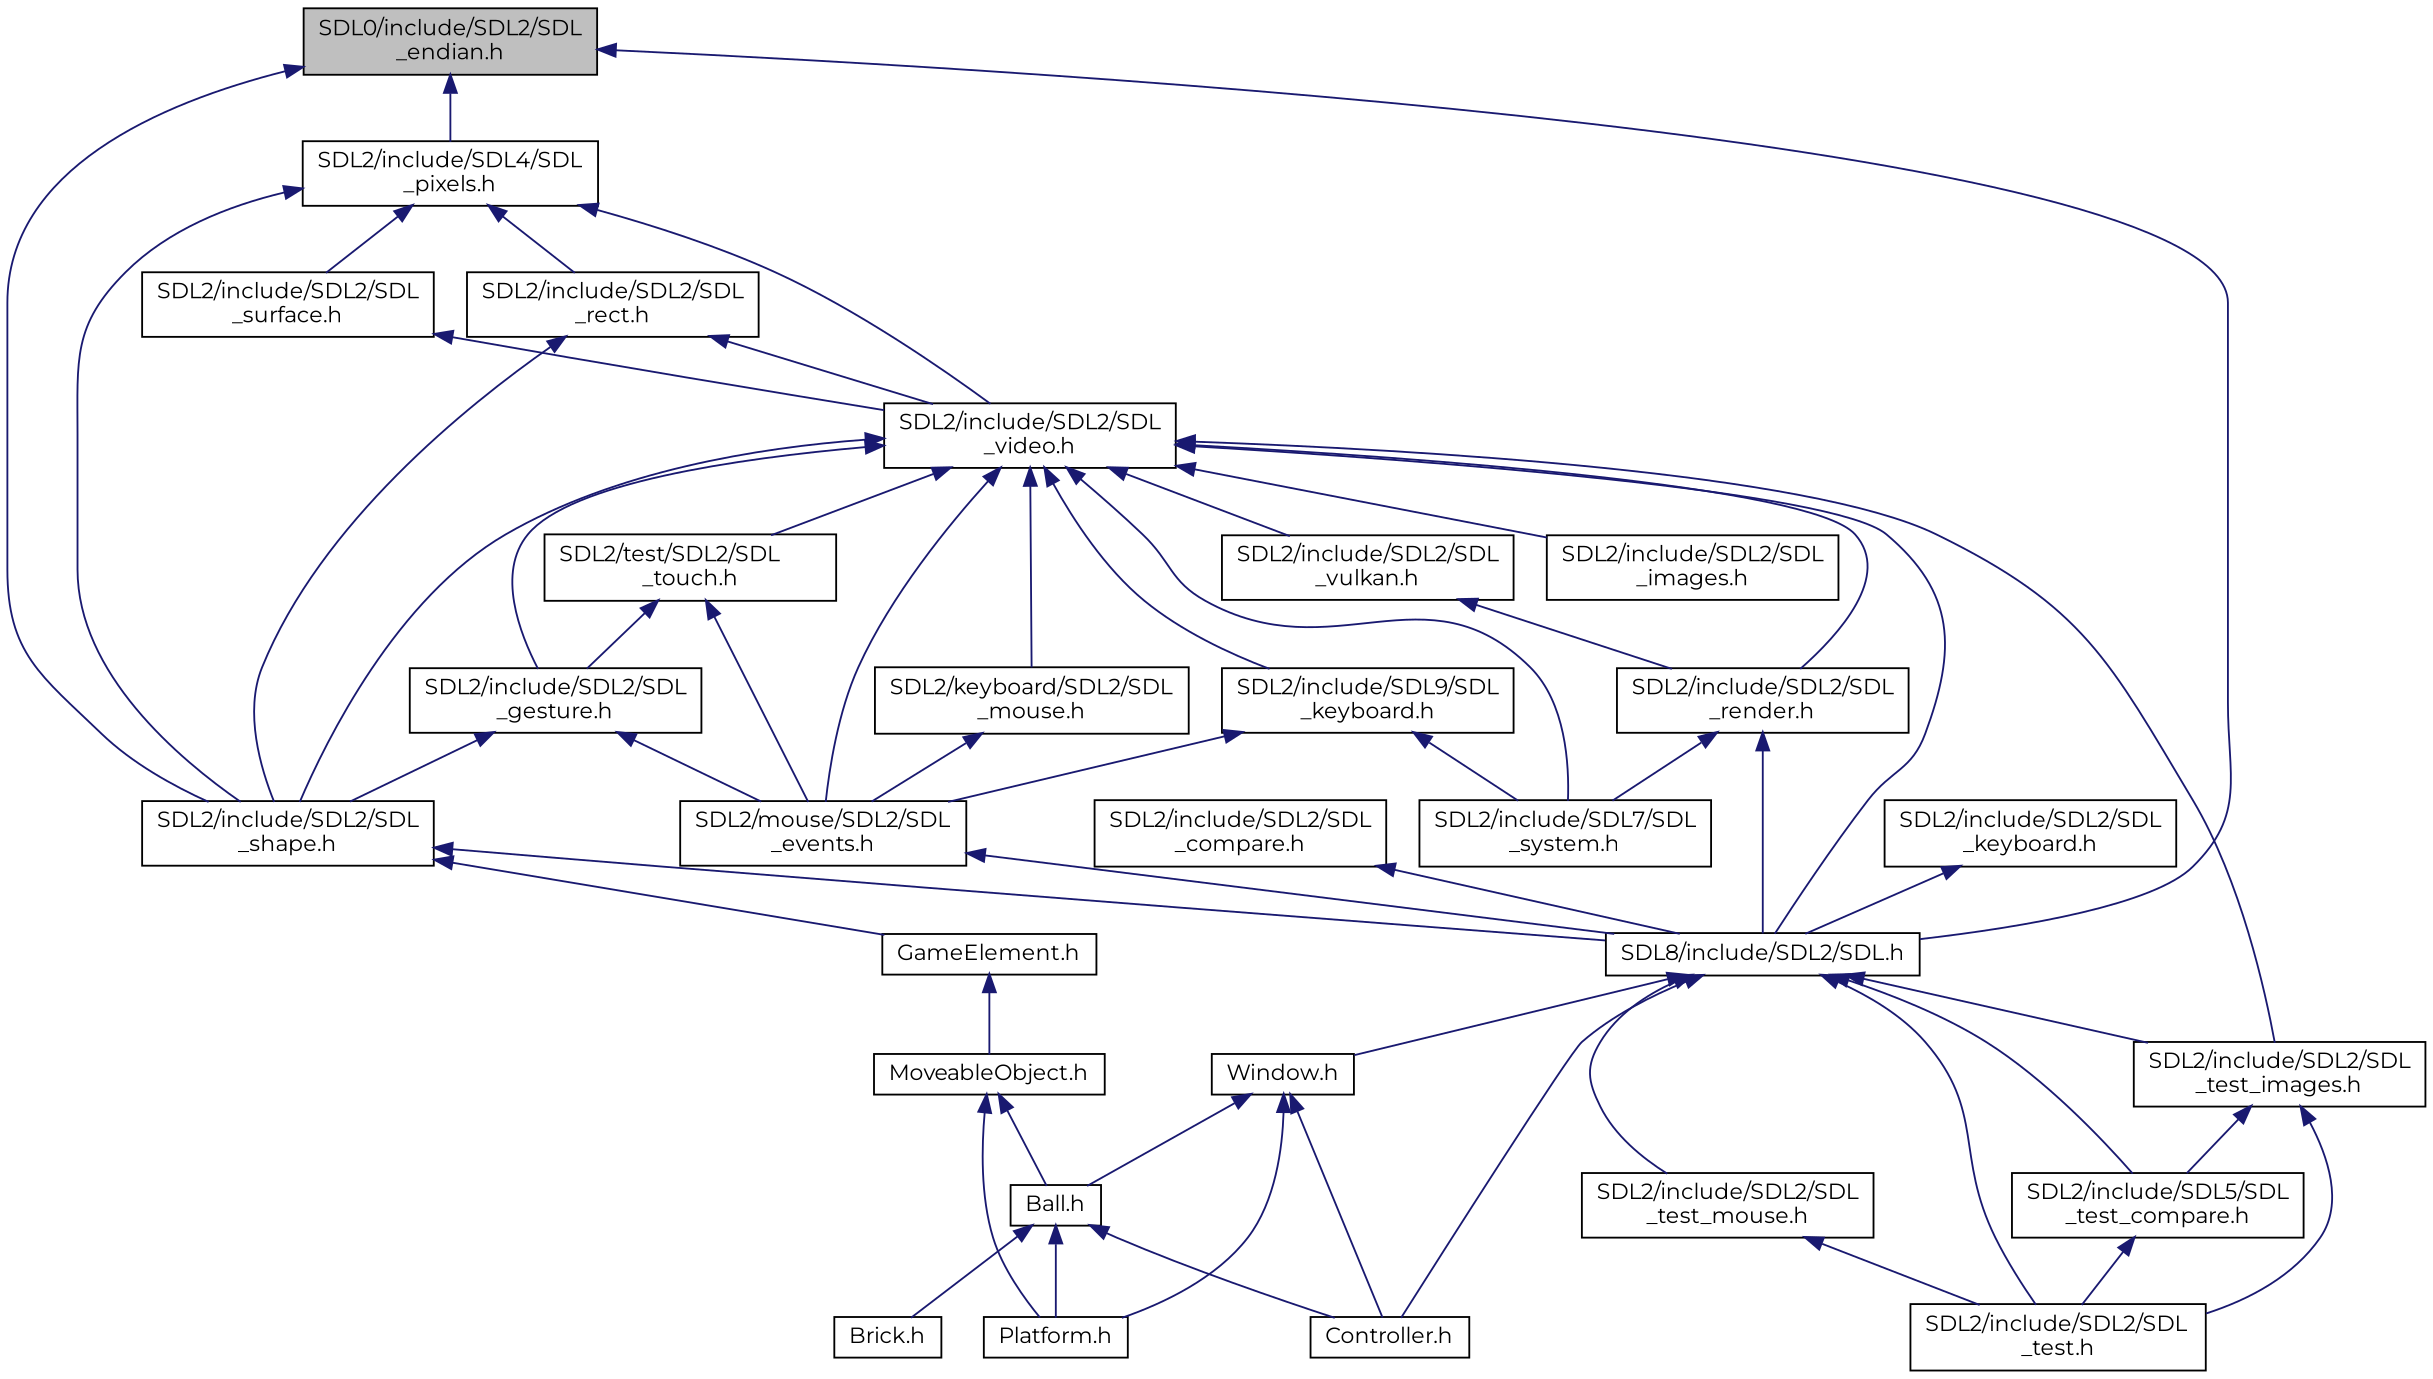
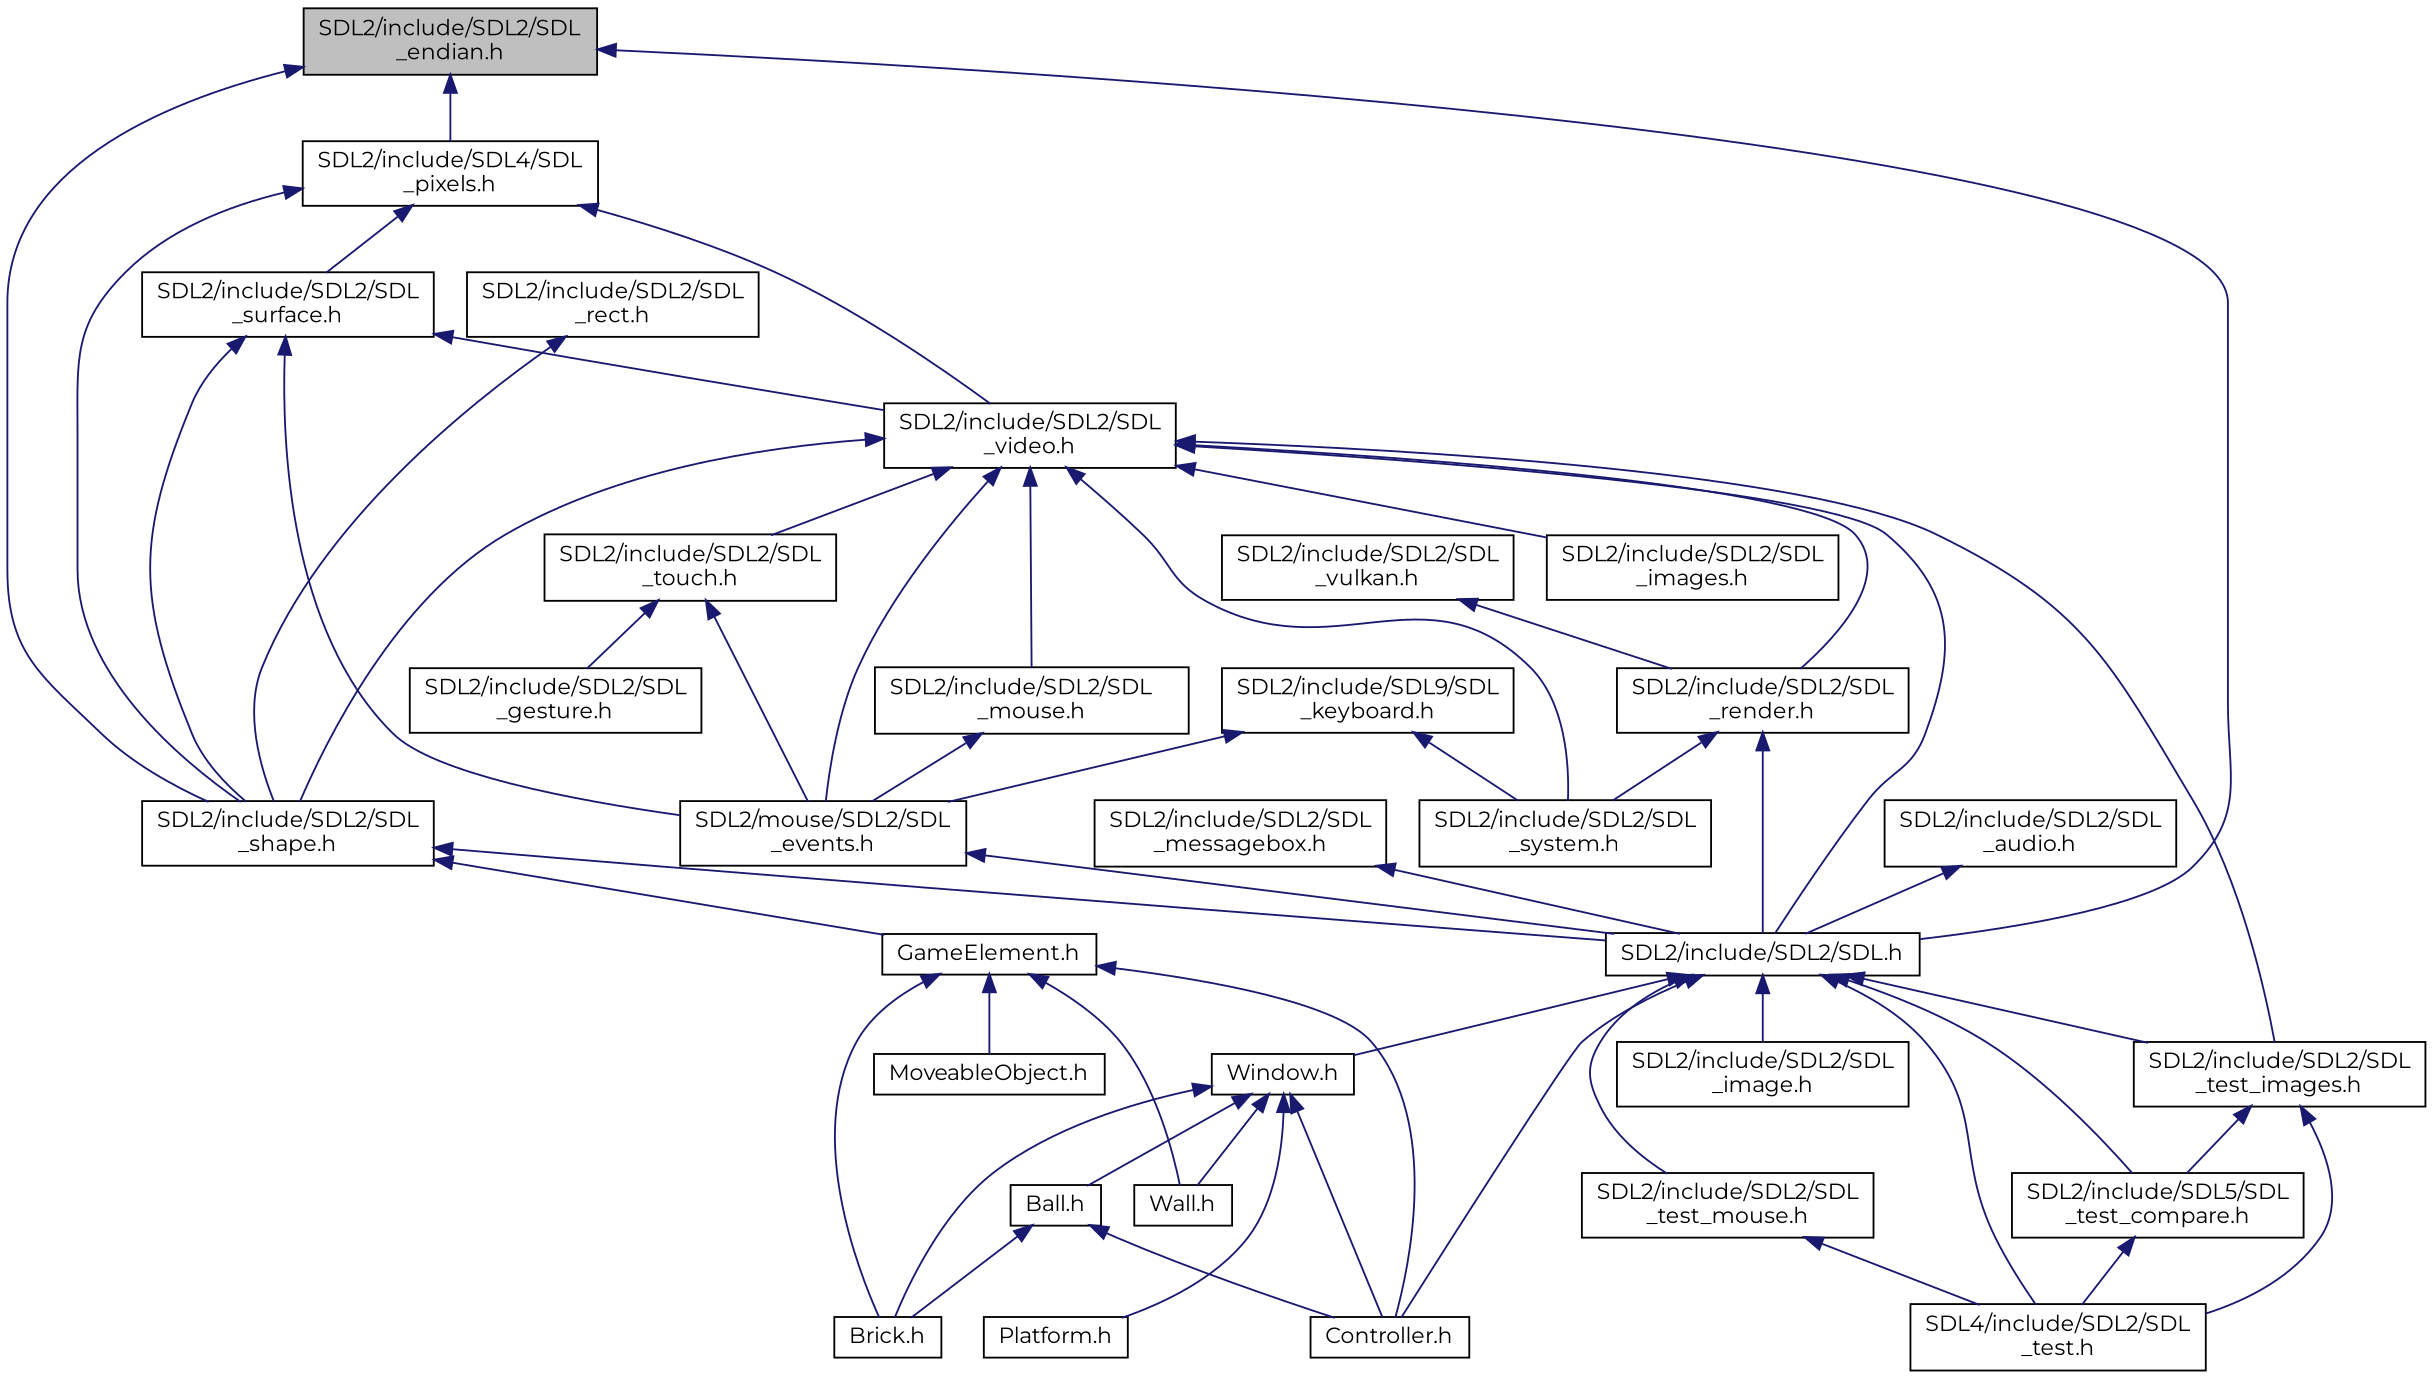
  digraph {
    fontname=Montserrat
    node [color=black fillcolor=white fontname=Montserrat fontsize=12 shape=record style=filled]
    edge [color=midnightblue dir=back fontname=Montserrat fontsize=12 labelfontname=Helvetica labelfontsize=12 style=solid]
-   n1 [fillcolor=grey75 fontcolor=black height=0.2 label="SDL0/include/SDL2/SDL\l_endian.h" width=0.4]
-   n2 [height=0.2 label="SDL8/include/SDL2/SDL.h" width=0.4]
+   n1 [fillcolor=grey75 fontcolor=black height=0.2 label="SDL2/include/SDL2/SDL\l_endian.h" width=0.4]
+   n2 [height=0.2 label="SDL2/include/SDL2/SDL.h" width=0.4]
    n3 [height=0.2 label="SDL2/include/SDL4/SDL\l_pixels.h" width=0.4]
    n4 [height=0.2 label="SDL2/include/SDL2/SDL\l_shape.h" width=0.4]
-   n5 [height=0.2 label="SDL2/include/SDL2/SDL\l_keyboard.h" width=0.4]
+   n5 [height=0.2 label="SDL2/include/SDL2/SDL\l_audio.h" width=0.4]
    n6 [height=0.2 label="Window.h" width=0.4]
    n7 [height=0.2 label="Controller.h" width=0.4]
-   n9 [height=0.2 label="SDL2/include/SDL2/SDL\l_test.h" width=0.4]
+   n8 [height=0.2 label="SDL2/include/SDL2/SDL\l_image.h" width=0.4]
+   n9 [height=0.2 label="SDL4/include/SDL2/SDL\l_test.h" width=0.4]
    n10 [height=0.2 label="SDL2/include/SDL2/SDL\l_test_mouse.h" width=0.4]
    n11 [height=0.2 label="SDL2/include/SDL5/SDL\l_test_compare.h" width=0.4]
    n12 [height=0.2 label="SDL2/include/SDL2/SDL\l_test_images.h" width=0.4]
    n13 [height=0.2 label="SDL2/include/SDL2/SDL\l_video.h" width=0.4]
    n14 [height=0.2 label="SDL2/include/SDL2/SDL\l_rect.h" width=0.4]
    n15 [height=0.2 label="SDL2/include/SDL2/SDL\l_surface.h" width=0.4]
    n16 [height=0.2 label="Ball.h" width=0.4]
    n17 [height=0.2 label="Brick.h" width=0.4]
    n18 [height=0.2 label="Platform.h" width=0.4]
+   n19 [height=0.2 label="Wall.h" width=0.4]
    n20 [height=0.2 label="GameElement.h" width=0.4]
    n21 [height=0.2 label="MoveableObject.h" width=0.4]
    n22 [height=0.2 label="SDL2/mouse/SDL2/SDL\l_events.h" width=0.4]
    n23 [height=0.2 label="SDL2/include/SDL9/SDL\l_keyboard.h" width=0.4]
-   n24 [height=0.2 label="SDL2/include/SDL7/SDL\l_system.h" width=0.4]
-   n25 [height=0.2 label="SDL2/keyboard/SDL2/SDL\l_mouse.h" width=0.4]
+   n24 [height=0.2 label="SDL2/include/SDL2/SDL\l_system.h" width=0.4]
+   n25 [height=0.2 label="SDL2/include/SDL2/SDL\l_mouse.h" width=0.4]
    n26 [height=0.2 label="SDL2/include/SDL2/SDL\l_gesture.h" width=0.4]
-   n27 [height=0.2 label="SDL2/test/SDL2/SDL\l_touch.h" width=0.4]
+   n27 [height=0.2 label="SDL2/include/SDL2/SDL\l_touch.h" width=0.4]
    n28 [height=0.2 label="SDL2/include/SDL2/SDL\l_render.h" width=0.4]
    n29 [height=0.2 label="SDL2/include/SDL2/SDL\l_images.h" width=0.4]
    n30 [height=0.2 label="SDL2/include/SDL2/SDL\l_vulkan.h" width=0.4]
-   n31 [height=0.2 label="SDL2/include/SDL2/SDL\l_compare.h" width=0.4]
+   n31 [height=0.2 label="SDL2/include/SDL2/SDL\l_messagebox.h" width=0.4]
    n1 -> n2
    n1 -> n3
    n1 -> n4
    n2 -> n6
    n2 -> n7
+   n2 -> n8
    n2 -> n9
    n2 -> n10
    n2 -> n11
    n2 -> n12
    n3 -> n4
    n3 -> n13
-   n3 -> n14
    n3 -> n15
    n4 -> n2
    n4 -> n20
    n5 -> n2
    n6 -> n7
    n6 -> n16
+   n6 -> n17
    n6 -> n18
+   n6 -> n19
    n10 -> n9
    n11 -> n9
    n12 -> n9
    n12 -> n11
    n13 -> n2
    n13 -> n4
    n13 -> n12
    n13 -> n22
-   n13 -> n23
    n13 -> n24
    n13 -> n25
-   n13 -> n26
    n13 -> n27
    n13 -> n28
    n13 -> n29
-   n13 -> n30
    n14 -> n4
-   n14 -> n13
-   n26 -> n4
+   n15 -> n4
    n15 -> n13
    n16 -> n7
    n16 -> n17
-   n16 -> n18
+   n20 -> n7
+   n20 -> n17
+   n20 -> n19
    n20 -> n21
-   n21 -> n16
-   n21 -> n18
    n22 -> n2
    n23 -> n22
    n23 -> n24
    n25 -> n22
-   n26 -> n22
+   n15 -> n22
    n27 -> n22
    n27 -> n26
    n28 -> n2
    n28 -> n24
    n30 -> n28
    n31 -> n2
  }
